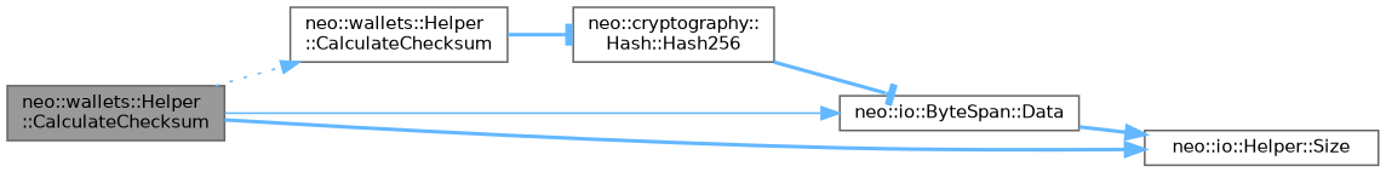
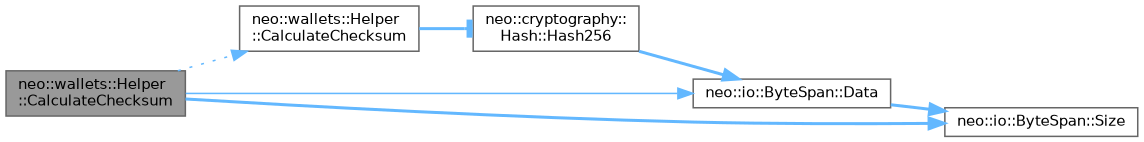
  digraph {
    rankdir=LR
    node [color=grey40 fillcolor=white fontname=Helvetica fontsize=10 shape=box style=filled]
    edge [arrowhead=normal color=steelblue1 fontname=Helvetica fontsize=10 labelfontname=Helvetica labelfontsize=10 style=bold]
    n1 [color=gray40 fillcolor=grey60 fontcolor=black height=0.2 label="neo::wallets::Helper\l::CalculateChecksum" width=0.4]
    n2 [height=0.2 label="neo::wallets::Helper\l::CalculateChecksum" width=0.4]
    n3 [height=0.2 label="neo::io::ByteSpan::Data" width=0.4]
-   n4 [height=0.2 label="neo::io::Helper::Size" width=0.4]
+   n4 [height=0.2 label="neo::io::ByteSpan::Size" width=0.4]
    n5 [height=0.2 label="neo::cryptography::\lHash::Hash256" width=0.4]
    n1 -> n2 [style=dotted]
    n1 -> n3 [style=solid]
    n1 -> n4
    n2 -> n5 [arrowhead=tee]
    n3 -> n4
-   n5 -> n3 [arrowhead=tee]
+   n5 -> n3
  }
